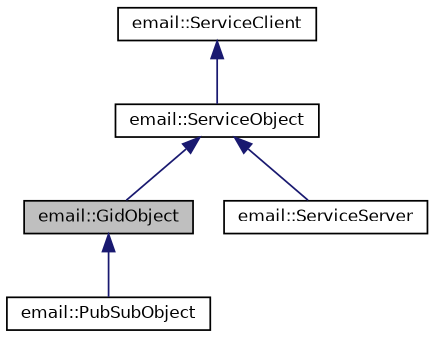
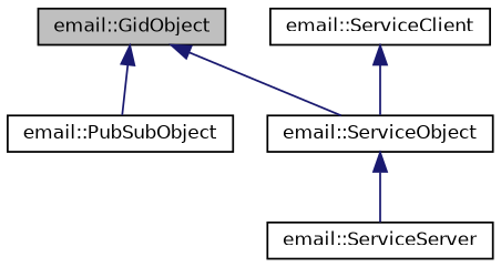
  digraph {
    node [color=black fillcolor=white fontname=Helvetica fontsize=10 shape=record style=filled]
    edge [color=midnightblue dir=back fontname=Helvetica fontsize=10 labelfontname=Helvetica labelfontsize=10 style=solid]
    n1 [fillcolor=grey75 fontcolor=black height=0.2 label="email::GidObject" width=0.4]
    n2 [height=0.2 label="email::PubSubObject" width=0.4]
    n3 [height=0.2 label="email::ServiceObject" width=0.4]
    n4 [height=0.2 label="email::ServiceServer" width=0.4]
    n5 [height=0.2 label="email::ServiceClient" width=0.4]
    n1 -> n2
-   n3 -> n1
+   n1 -> n3
    n3 -> n4
    n5 -> n3
  }
